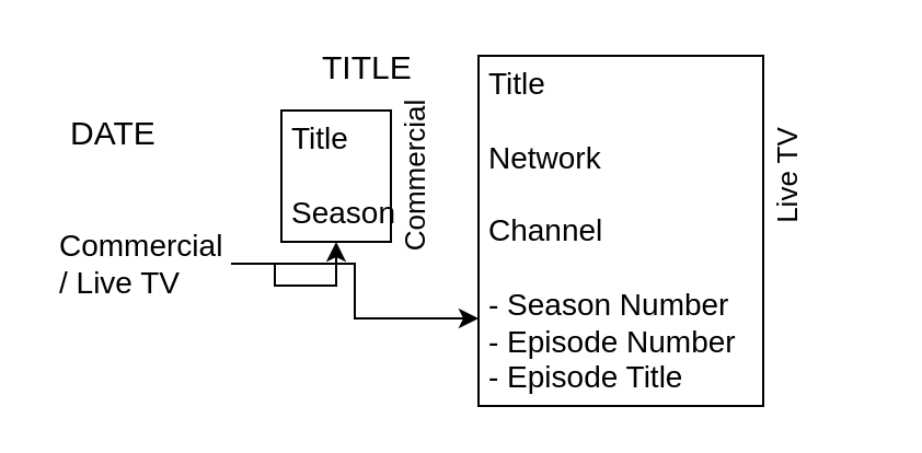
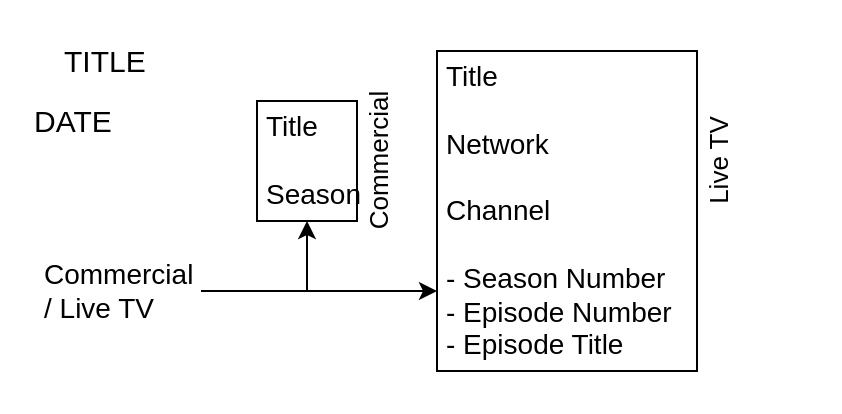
  <mxCell id="0" />
  <mxCell id="1" parent="0" />
- <mxCell id="2" value="&lt;font style=&quot;font-size: 15px;&quot;&gt;TITLE&lt;/font&gt;" style="text;html=1;strokeColor=none;fillColor=none;align=left;verticalAlign=middle;whiteSpace=wrap;rounded=0;fontSize=15;" vertex="1" parent="1"><mxGeometry x="145" y="20" width="40" height="20" as="geometry" /></mxCell>
- <mxCell id="3" value="DATE" style="text;html=1;strokeColor=none;fillColor=none;align=left;verticalAlign=middle;whiteSpace=wrap;rounded=0;fontSize=15;" vertex="1" parent="1"><mxGeometry x="30" y="50" width="40" height="20" as="geometry" /></mxCell>
+ <mxCell id="2" value="&lt;font style=&quot;font-size: 15px;&quot;&gt;TITLE&lt;/font&gt;" style="text;html=1;strokeColor=none;fillColor=none;align=left;verticalAlign=middle;whiteSpace=wrap;rounded=0;fontSize=15;" vertex="1" parent="1"><mxGeometry x="30" y="20" width="40" height="20" as="geometry" /></mxCell>
+ <mxCell id="3" value="DATE" style="text;html=1;strokeColor=none;fillColor=none;align=left;verticalAlign=middle;whiteSpace=wrap;rounded=0;fontSize=15;" vertex="1" parent="1"><mxGeometry x="15" y="50" width="40" height="20" as="geometry" /></mxCell>
  <mxCell id="4" style="edgeStyle=orthogonalEdgeStyle;rounded=0;orthogonalLoop=1;jettySize=auto;html=1;entryX=0.5;entryY=1;entryDx=0;entryDy=0;fontSize=14;" edge="1" parent="1" source="6" target="7"><mxGeometry relative="1" as="geometry" /></mxCell>
  <mxCell id="5" style="edgeStyle=orthogonalEdgeStyle;rounded=0;orthogonalLoop=1;jettySize=auto;html=1;entryX=0;entryY=0.75;entryDx=0;entryDy=0;fontSize=15;" edge="1" parent="1" source="6" target="8"><mxGeometry relative="1" as="geometry" /></mxCell>
- <mxCell id="6" value="Commercial / Live TV" style="text;html=1;strokeColor=none;fillColor=none;align=left;verticalAlign=middle;whiteSpace=wrap;rounded=0;fontSize=14;" vertex="1" parent="1"><mxGeometry x="25" y="110" width="80" height="20" as="geometry" /></mxCell>
+ <mxCell id="6" value="Commercial / Live TV" style="text;html=1;strokeColor=none;fillColor=none;align=left;verticalAlign=middle;whiteSpace=wrap;rounded=0;fontSize=14;" vertex="1" parent="1"><mxGeometry x="20" y="135" width="80" height="20" as="geometry" /></mxCell>
  <mxCell id="7" value="Title&lt;br&gt;&lt;br&gt;Season" style="rounded=0;whiteSpace=wrap;html=1;fontSize=14;align=left;spacingLeft=3;" vertex="1" parent="1"><mxGeometry x="128" y="50" width="50" height="60" as="geometry" /></mxCell>
  <mxCell id="8" value="Title&lt;br&gt;&lt;br&gt;Network&lt;br&gt;&lt;br&gt;Channel&lt;br&gt;&lt;br&gt;- Season Number&lt;br&gt;- Episode Number&lt;br&gt;- Episode Title" style="rounded=0;whiteSpace=wrap;html=1;fontSize=14;align=left;spacingLeft=3;" vertex="1" parent="1"><mxGeometry x="218" y="25" width="130" height="160" as="geometry" /></mxCell>
  <mxCell id="9" value="Commercial" style="text;html=1;strokeColor=none;fillColor=none;align=center;verticalAlign=middle;whiteSpace=wrap;rounded=0;fontSize=13;rotation=-90;" vertex="1" parent="1"><mxGeometry x="169" y="70" width="40" height="20" as="geometry" /></mxCell>
  <mxCell id="10" value="Live TV" style="text;html=1;strokeColor=none;fillColor=none;align=center;verticalAlign=middle;whiteSpace=wrap;rounded=0;fontSize=13;rotation=-90;" vertex="1" parent="1"><mxGeometry x="319" y="70" width="80" height="20" as="geometry" /></mxCell>
